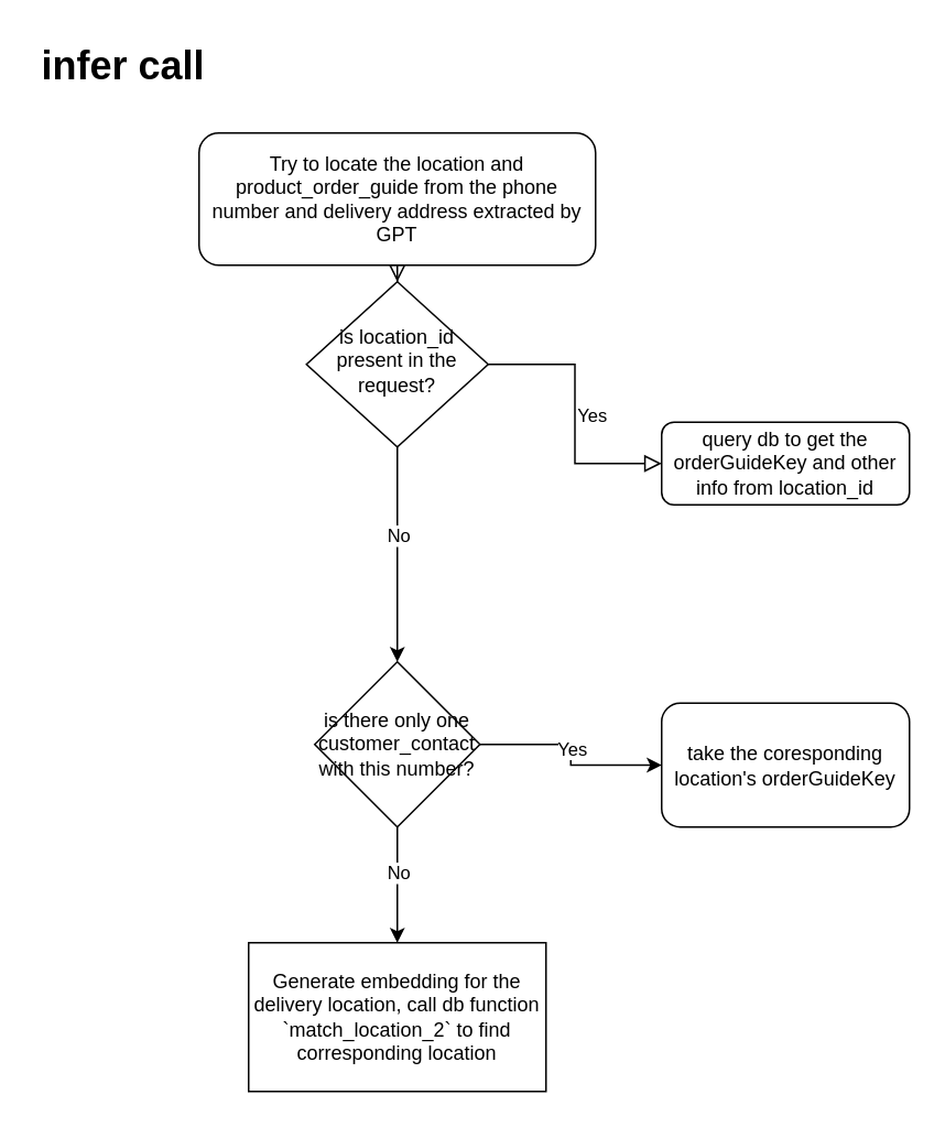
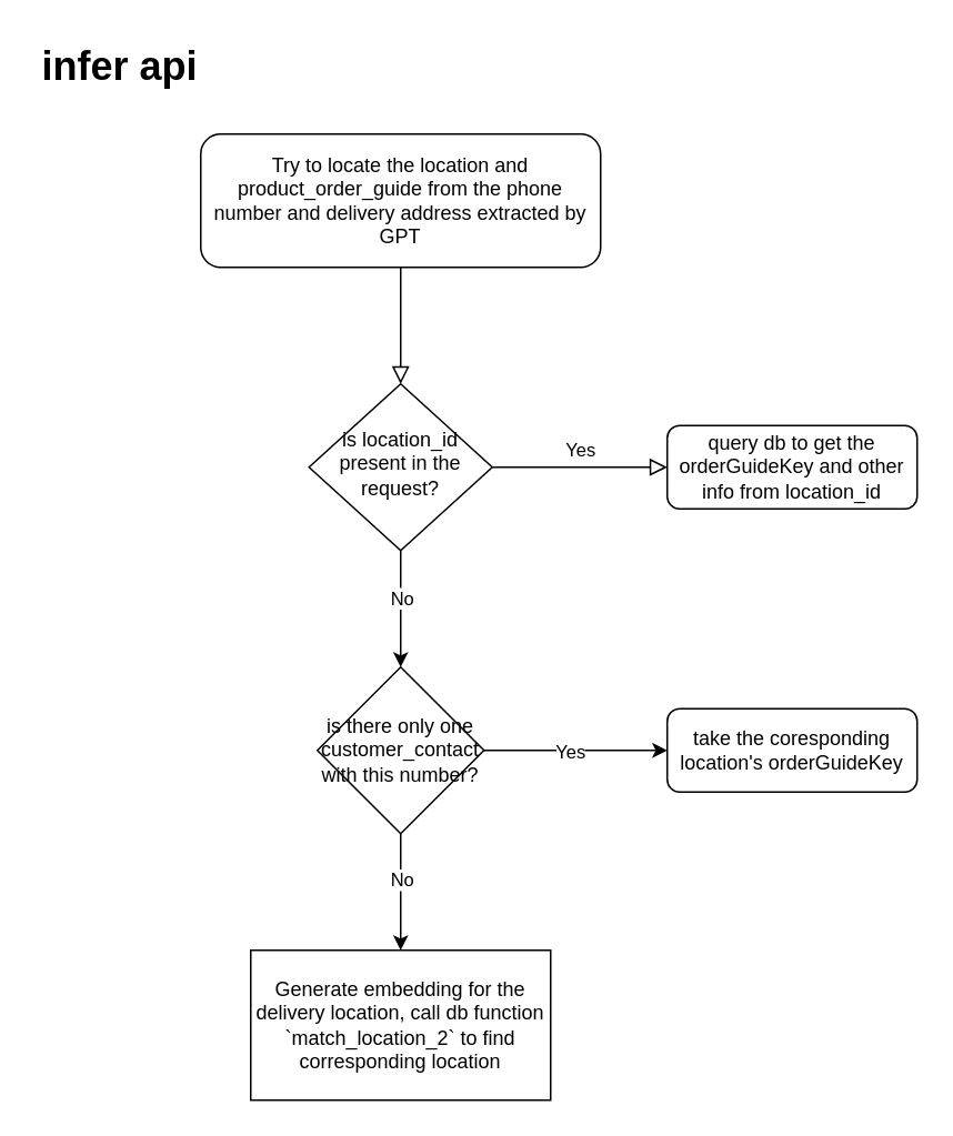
  <mxCell id="0" />
  <mxCell id="1" parent="0" />
  <mxCell id="2" value="" style="rounded=0;html=1;jettySize=auto;orthogonalLoop=1;fontSize=11;endArrow=block;endFill=0;endSize=8;strokeWidth=1;shadow=0;labelBackgroundColor=none;edgeStyle=orthogonalEdgeStyle;" parent="1" source="3" target="7" edge="1"><mxGeometry relative="1" as="geometry" /></mxCell>
  <mxCell id="3" value="Try to locate the location and product_order_guide from the phone number and delivery address extracted by GPT" style="rounded=1;whiteSpace=wrap;html=1;fontSize=12;glass=0;strokeWidth=1;shadow=0;" parent="1" vertex="1"><mxGeometry x="120" y="80" width="240" height="80" as="geometry" /></mxCell>
  <mxCell id="4" value="Yes" style="edgeStyle=orthogonalEdgeStyle;rounded=0;html=1;jettySize=auto;orthogonalLoop=1;fontSize=11;endArrow=block;endFill=0;endSize=8;strokeWidth=1;shadow=0;labelBackgroundColor=none;" parent="1" source="7" target="8" edge="1"><mxGeometry y="10" relative="1" as="geometry"><mxPoint as="offset" /></mxGeometry></mxCell>
  <mxCell id="5" value="" style="edgeStyle=orthogonalEdgeStyle;rounded=0;orthogonalLoop=1;jettySize=auto;html=1;" edge="1" parent="1" source="7" target="14"><mxGeometry relative="1" as="geometry"><mxPoint x="240" y="410" as="targetPoint" /></mxGeometry></mxCell>
  <mxCell id="6" value="No" style="edgeLabel;html=1;align=center;verticalAlign=middle;resizable=0;points=[];" vertex="1" connectable="0" parent="5"><mxGeometry x="-0.191" relative="1" as="geometry"><mxPoint as="offset" /></mxGeometry></mxCell>
- <mxCell id="7" value="is location_id present in the request?" style="rhombus;whiteSpace=wrap;html=1;shadow=0;fontFamily=Helvetica;fontSize=12;align=center;strokeWidth=1;spacing=6;spacingTop=-4;" parent="1" vertex="1"><mxGeometry x="185" y="170" width="110" height="100" as="geometry" /></mxCell>
+ <mxCell id="7" value="is location_id present in the request?" style="rhombus;whiteSpace=wrap;html=1;shadow=0;fontFamily=Helvetica;fontSize=12;align=center;strokeWidth=1;spacing=6;spacingTop=-4;" parent="1" vertex="1"><mxGeometry x="185" y="230" width="110" height="100" as="geometry" /></mxCell>
  <mxCell id="8" value="query db to get the orderGuideKey and other info from location_id" style="rounded=1;whiteSpace=wrap;html=1;fontSize=12;glass=0;strokeWidth=1;shadow=0;" parent="1" vertex="1"><mxGeometry x="400" y="255" width="150" height="50" as="geometry" /></mxCell>
- <mxCell id="9" value="&lt;h1&gt;infer call&lt;/h1&gt;" style="text;html=1;strokeColor=none;fillColor=none;spacing=5;spacingTop=-20;whiteSpace=wrap;overflow=hidden;rounded=0;" vertex="1" parent="1"><mxGeometry width="190" height="40" as="geometry" x="20" y="20" /></mxCell>
+ <mxCell id="9" value="&lt;h1&gt;infer api&lt;/h1&gt;" style="text;html=1;strokeColor=none;fillColor=none;spacing=5;spacingTop=-20;whiteSpace=wrap;overflow=hidden;rounded=0;" vertex="1" parent="1"><mxGeometry width="190" height="40" as="geometry" x="20" y="20" /></mxCell>
  <mxCell id="10" value="" style="edgeStyle=orthogonalEdgeStyle;rounded=0;orthogonalLoop=1;jettySize=auto;html=1;" edge="1" parent="1" source="14" target="15"><mxGeometry relative="1" as="geometry" /></mxCell>
  <mxCell id="11" value="Yes" style="edgeLabel;html=1;align=center;verticalAlign=middle;resizable=0;points=[];" vertex="1" connectable="0" parent="10"><mxGeometry x="-0.077" relative="1" as="geometry"><mxPoint as="offset" /></mxGeometry></mxCell>
  <mxCell id="12" value="" style="edgeStyle=orthogonalEdgeStyle;rounded=0;orthogonalLoop=1;jettySize=auto;html=1;" edge="1" parent="1" source="14" target="16"><mxGeometry relative="1" as="geometry" /></mxCell>
  <mxCell id="13" value="No" style="edgeLabel;html=1;align=center;verticalAlign=middle;resizable=0;points=[];" vertex="1" connectable="0" parent="12"><mxGeometry x="-0.222" relative="1" as="geometry"><mxPoint as="offset" /></mxGeometry></mxCell>
  <mxCell id="14" value="is there only one customer_contact with this number?" style="rhombus;whiteSpace=wrap;html=1;" vertex="1" parent="1"><mxGeometry x="190" y="400" width="100" height="100" as="geometry" /></mxCell>
- <mxCell id="15" value="take the coresponding location's orderGuideKey" style="rounded=1;whiteSpace=wrap;html=1;fontSize=12;glass=0;strokeWidth=1;shadow=0;" vertex="1" parent="1"><mxGeometry x="400" y="425" width="150" height="75" as="geometry" /></mxCell>
+ <mxCell id="15" value="take the coresponding location's orderGuideKey" style="rounded=1;whiteSpace=wrap;html=1;fontSize=12;glass=0;strokeWidth=1;shadow=0;" vertex="1" parent="1"><mxGeometry x="400" y="425" width="150" height="50" as="geometry" /></mxCell>
  <mxCell id="16" value="Generate embedding for the delivery location, call db function `match_location_2` to find corresponding location" style="whiteSpace=wrap;html=1;" vertex="1" parent="1"><mxGeometry x="150" y="570" width="180" height="90" as="geometry" /></mxCell>
